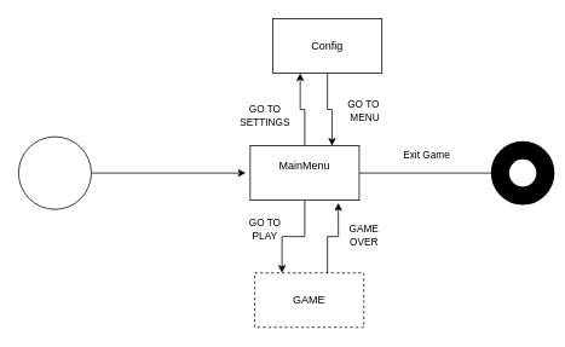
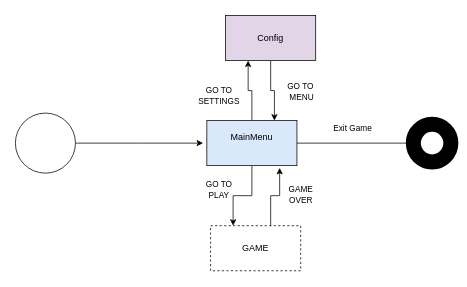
  <mxCell id="0" />
  <mxCell id="1" parent="0" />
  <mxCell id="2" style="edgeStyle=orthogonalEdgeStyle;rounded=0;orthogonalLoop=1;jettySize=auto;html=1;" edge="1" parent="1" source="3"><mxGeometry relative="1" as="geometry"><mxPoint x="270" y="190" as="targetPoint" /></mxGeometry></mxCell>
  <mxCell id="3" value="" style="ellipse;whiteSpace=wrap;html=1;aspect=fixed;" vertex="1" parent="1"><mxGeometry x="20" y="150" width="80" height="80" as="geometry" /></mxCell>
  <mxCell id="4" style="edgeStyle=orthogonalEdgeStyle;rounded=0;orthogonalLoop=1;jettySize=auto;html=1;" edge="1" parent="1" source="10" target="11"><mxGeometry relative="1" as="geometry" /></mxCell>
  <mxCell id="5" value="Exit Game" style="edgeLabel;html=1;align=center;verticalAlign=middle;resizable=0;points=[];" vertex="1" connectable="0" parent="4"><mxGeometry x="-0.071" y="3" relative="1" as="geometry"><mxPoint x="1" y="-17" as="offset" /></mxGeometry></mxCell>
  <mxCell id="6" style="edgeStyle=orthogonalEdgeStyle;rounded=0;orthogonalLoop=1;jettySize=auto;html=1;entryX=0.25;entryY=1;entryDx=0;entryDy=0;" edge="1" parent="1" source="10" target="14"><mxGeometry relative="1" as="geometry"><mxPoint x="335" y="110" as="targetPoint" /></mxGeometry></mxCell>
  <mxCell id="7" value="&lt;div&gt;GO TO&lt;/div&gt;&lt;div&gt;SETTINGS&lt;/div&gt;" style="edgeLabel;html=1;align=center;verticalAlign=middle;resizable=0;points=[];" vertex="1" connectable="0" parent="6"><mxGeometry x="-0.08" relative="1" as="geometry"><mxPoint x="-45" y="5" as="offset" /></mxGeometry></mxCell>
  <mxCell id="8" style="edgeStyle=orthogonalEdgeStyle;rounded=0;orthogonalLoop=1;jettySize=auto;html=1;entryX=0.25;entryY=0;entryDx=0;entryDy=0;" edge="1" parent="1" source="10" target="15"><mxGeometry relative="1" as="geometry" /></mxCell>
  <mxCell id="9" value="&lt;div&gt;GO TO&lt;/div&gt;&lt;div&gt;PLAY&lt;/div&gt;" style="edgeLabel;html=1;align=center;verticalAlign=middle;resizable=0;points=[];" vertex="1" connectable="0" parent="8"><mxGeometry x="-0.409" y="-1" relative="1" as="geometry"><mxPoint x="-44" as="offset" /></mxGeometry></mxCell>
- <mxCell id="10" value="&lt;div&gt;MainMenu&lt;/div&gt;&lt;div&gt;&lt;br&gt;&lt;/div&gt;" style="rounded=0;whiteSpace=wrap;html=1;" vertex="1" parent="1"><mxGeometry x="275" y="160" width="120" height="60" as="geometry" /></mxCell>
+ <mxCell id="10" value="&lt;div&gt;MainMenu&lt;/div&gt;&lt;div&gt;&lt;br&gt;&lt;/div&gt;" style="rounded=0;whiteSpace=wrap;html=1;fillColor=#dae8fc;" vertex="1" parent="1"><mxGeometry x="275" y="160" width="120" height="60" as="geometry" /></mxCell>
  <mxCell id="11" value="" style="ellipse;whiteSpace=wrap;html=1;aspect=fixed;strokeWidth=20;" vertex="1" parent="1"><mxGeometry x="550" y="165" width="50" height="50" as="geometry" /></mxCell>
  <mxCell id="12" value="" style="edgeStyle=orthogonalEdgeStyle;rounded=0;orthogonalLoop=1;jettySize=auto;html=1;entryX=0.75;entryY=0;entryDx=0;entryDy=0;" edge="1" parent="1" source="14" target="10"><mxGeometry relative="1" as="geometry" /></mxCell>
  <mxCell id="13" value="&lt;div&gt;GO TO&amp;nbsp;&lt;/div&gt;&lt;div&gt;MENU&lt;/div&gt;" style="edgeLabel;html=1;align=center;verticalAlign=middle;resizable=0;points=[];" vertex="1" connectable="0" parent="12"><mxGeometry x="0.082" y="3" relative="1" as="geometry"><mxPoint x="32" as="offset" /></mxGeometry></mxCell>
- <mxCell id="14" value="&lt;div&gt;Config&lt;/div&gt;" style="rounded=0;whiteSpace=wrap;html=1;" vertex="1" parent="1"><mxGeometry x="300" y="20" width="120" height="60" as="geometry" /></mxCell>
+ <mxCell id="14" value="&lt;div&gt;Config&lt;/div&gt;" style="rounded=0;whiteSpace=wrap;html=1;fillColor=#e1d5e7;" vertex="1" parent="1"><mxGeometry x="300" y="20" width="120" height="60" as="geometry" /></mxCell>
  <mxCell id="15" value="GAME" style="rounded=0;whiteSpace=wrap;html=1;dashed=1;" vertex="1" parent="1"><mxGeometry x="280" y="300" width="120" height="60" as="geometry" /></mxCell>
  <mxCell id="16" style="edgeStyle=orthogonalEdgeStyle;rounded=0;orthogonalLoop=1;jettySize=auto;html=1;entryX=0.808;entryY=1.05;entryDx=0;entryDy=0;entryPerimeter=0;" edge="1" parent="1" source="15" target="10"><mxGeometry relative="1" as="geometry"><Array as="points"><mxPoint x="360" y="260" /><mxPoint x="372" y="260" /></Array></mxGeometry></mxCell>
  <mxCell id="17" value="&lt;div&gt;GAME&lt;/div&gt;&lt;div&gt;OVER&lt;/div&gt;" style="edgeLabel;html=1;align=center;verticalAlign=middle;resizable=0;points=[];" vertex="1" connectable="0" parent="16"><mxGeometry x="0.213" y="2" relative="1" as="geometry"><mxPoint x="30" as="offset" /></mxGeometry></mxCell>
